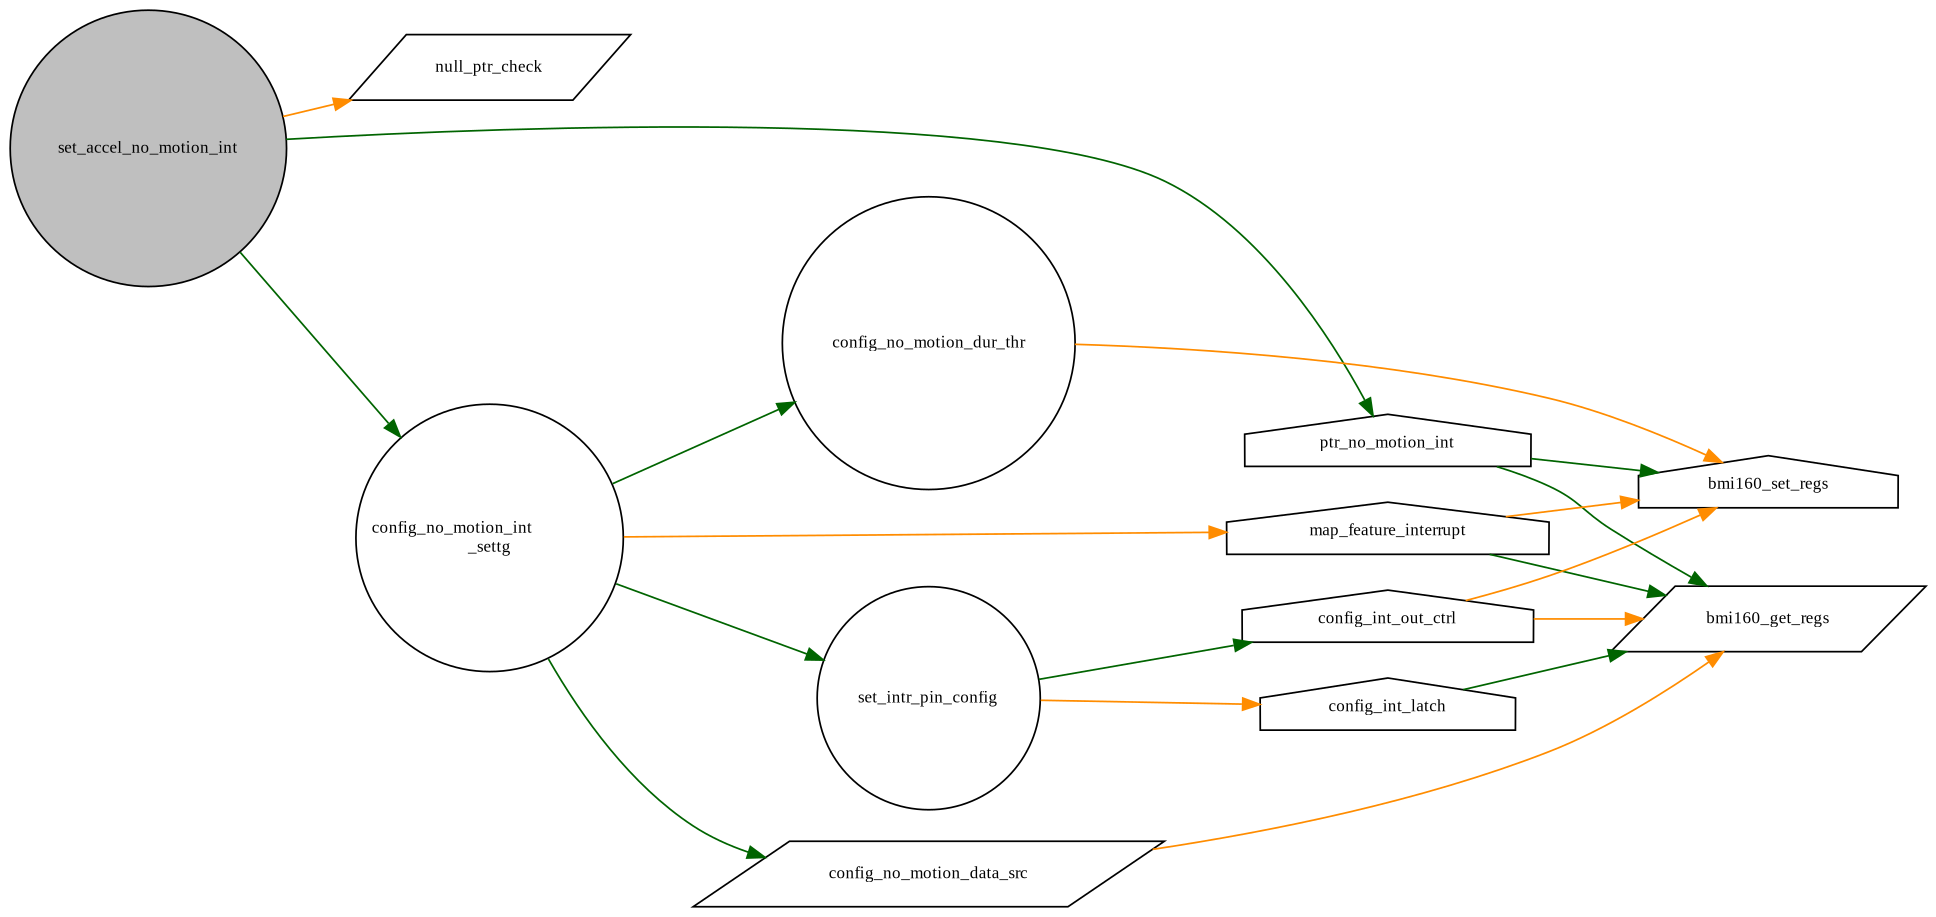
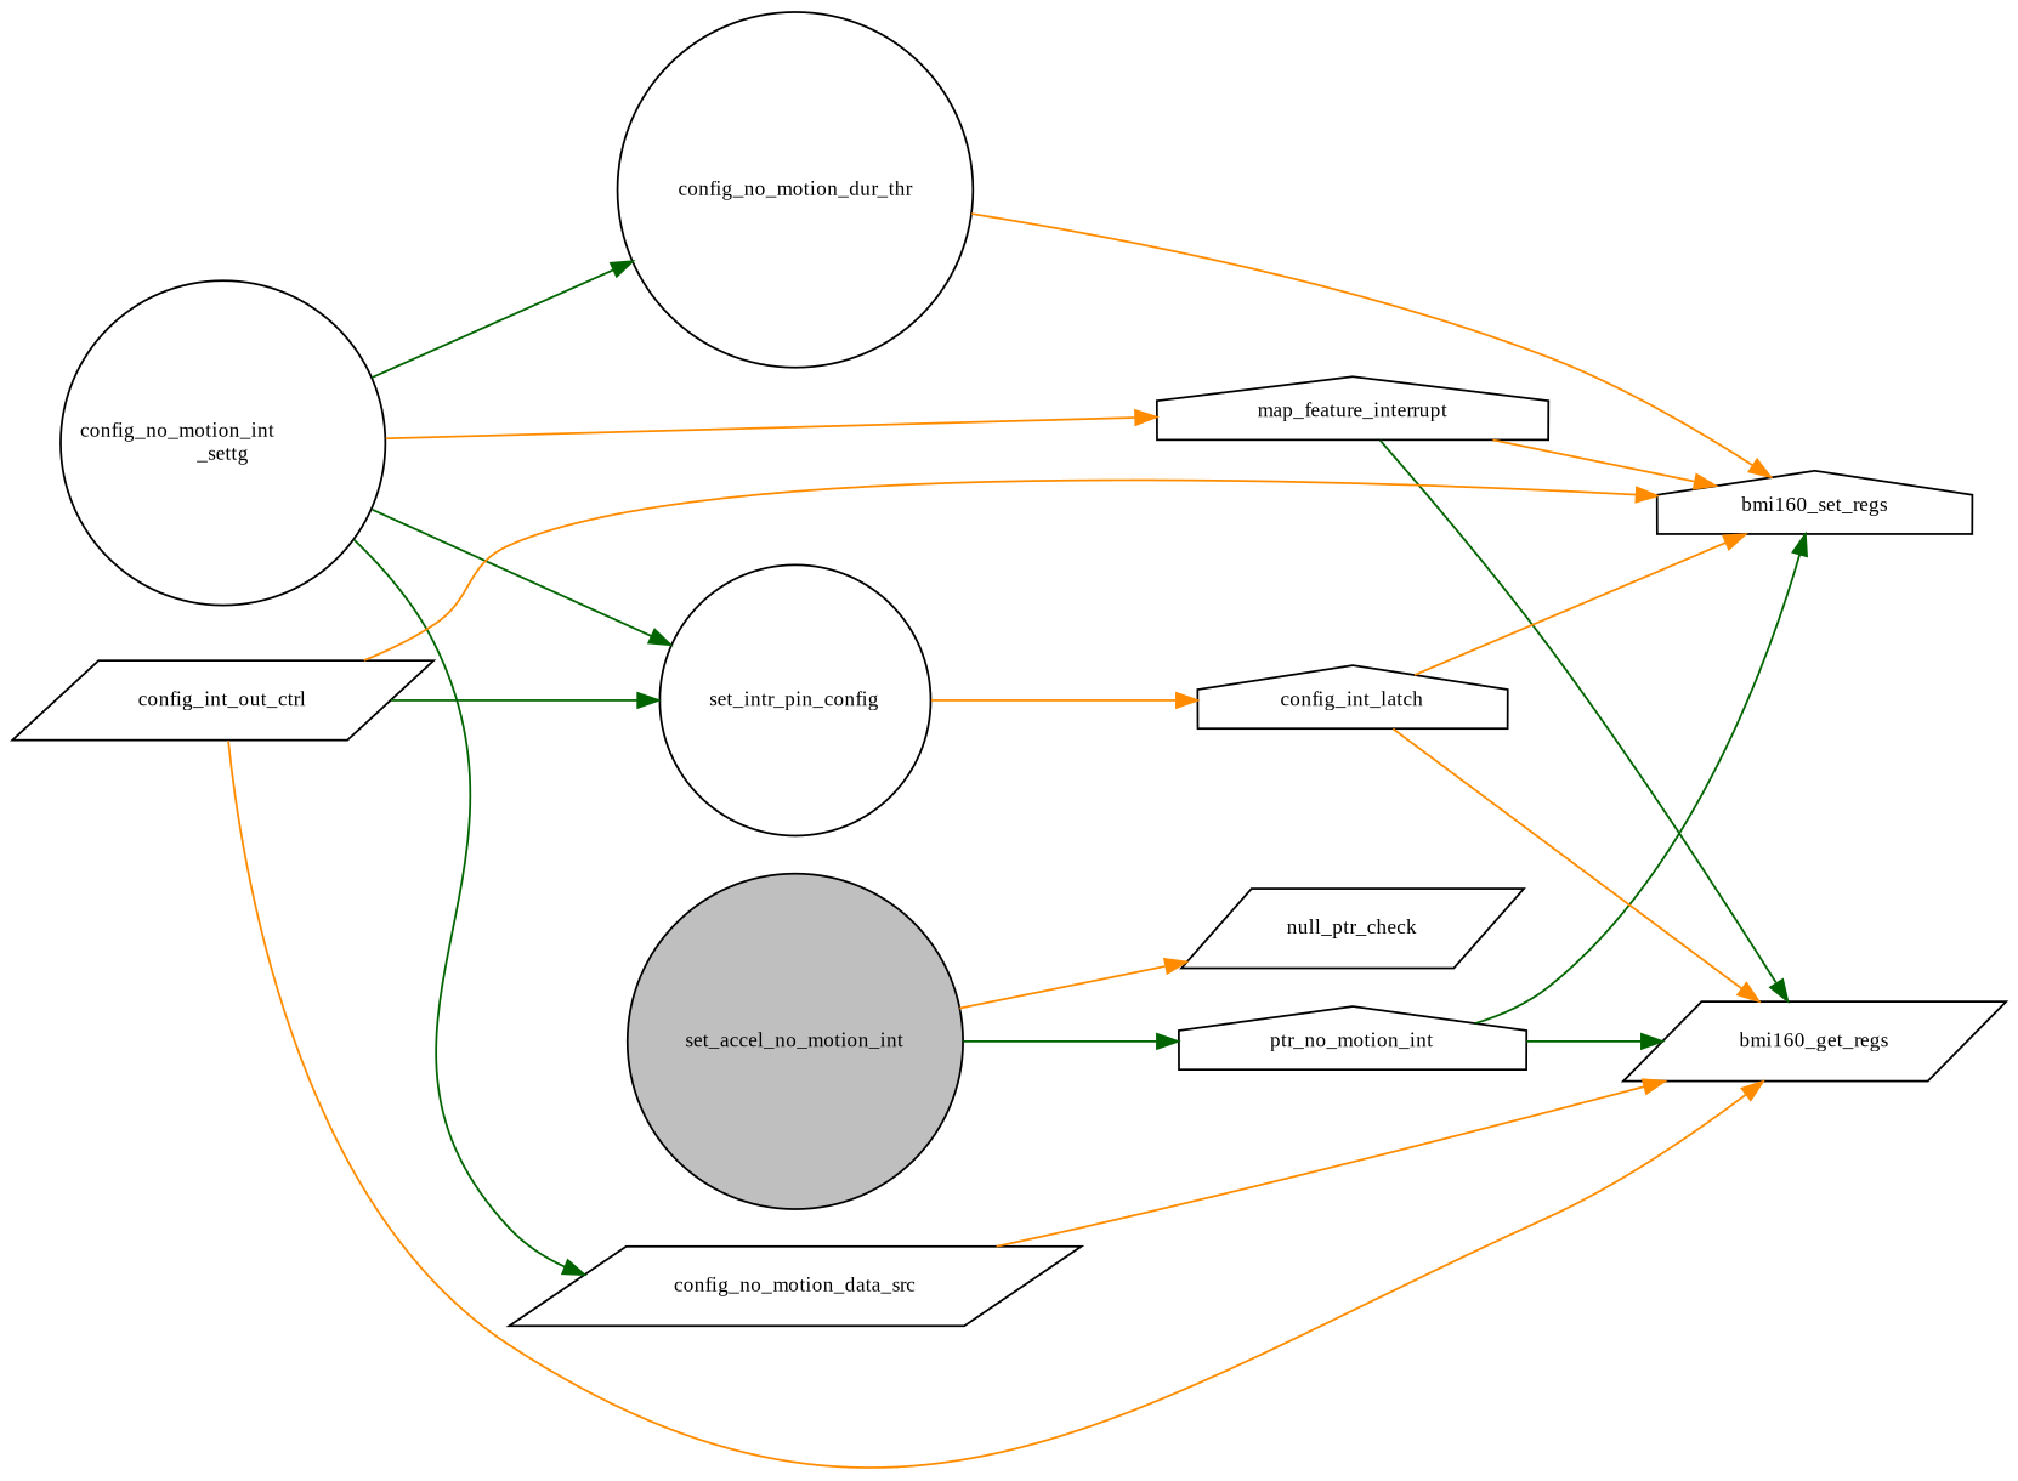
  digraph {
    fontname="Liberation Serif"
    rankdir=LR
    node [color=black fillcolor=white fontname="Liberation Serif" fontsize=10 shape=house style=filled]
    edge [color=darkorange fontname="Liberation Serif" fontsize=10 labelfontname=Helvetica labelfontsize=10 style=solid]
    n1 [fillcolor=grey75 fontcolor=black height=0.2 label=set_accel_no_motion_int shape=circle width=0.4]
    n2 [height=0.2 label=null_ptr_check shape=parallelogram width=0.4]
    n3 [height=0.2 label=ptr_no_motion_int width=0.4]
    n4 [height=0.2 label="config_no_motion_int\l_settg" shape=circle width=0.4]
    n5 [height=0.2 label=bmi160_get_regs shape=parallelogram width=0.4]
    n6 [height=0.2 label=bmi160_set_regs width=0.4]
    n7 [height=0.2 label=set_intr_pin_config shape=circle width=0.4]
    n8 [height=0.2 label=map_feature_interrupt width=0.4]
    n9 [height=0.2 label=config_no_motion_data_src shape=parallelogram width=0.4]
    n10 [height=0.2 label=config_no_motion_dur_thr shape=circle width=0.4]
-   n11 [height=0.2 label=config_int_out_ctrl width=0.4]
+   n11 [height=0.2 label=config_int_out_ctrl shape=parallelogram width=0.4]
    n12 [height=0.2 label=config_int_latch width=0.4]
    n1 -> n2
    n1 -> n3 [color=darkgreen]
-   n1 -> n4 [color=darkgreen]
    n3 -> n5 [color=darkgreen]
    n3 -> n6 [color=darkgreen]
    n4 -> n7 [color=darkgreen]
    n4 -> n8
    n4 -> n9 [color=darkgreen]
    n4 -> n10 [color=darkgreen]
-   n7 -> n11 [color=darkgreen]
+   n11 -> n7 [color=darkgreen]
    n7 -> n12
    n8 -> n5 [color=darkgreen]
    n8 -> n6
    n9 -> n5
    n10 -> n6
    n11 -> n5
    n11 -> n6
-   n12 -> n5 [color=darkgreen]
+   n12 -> n5
+   n12 -> n6
  }
